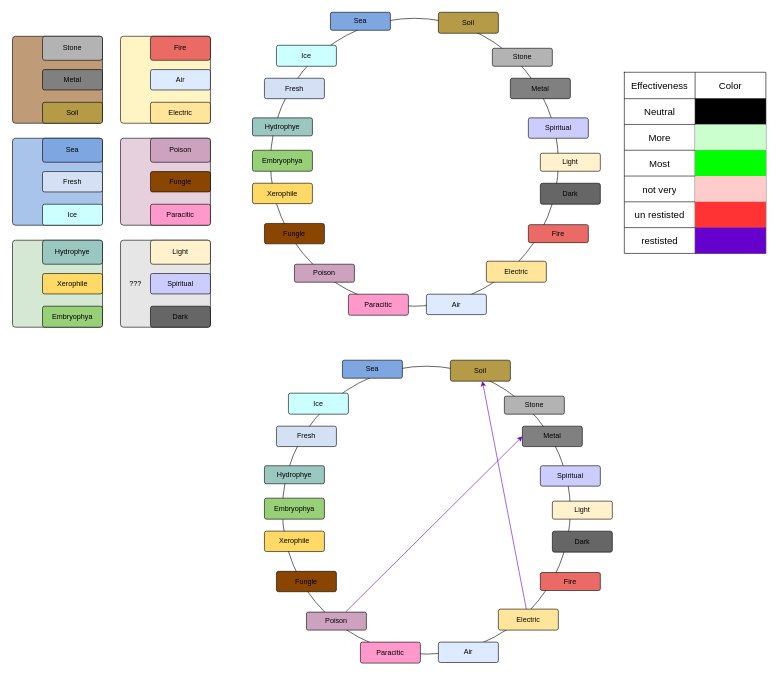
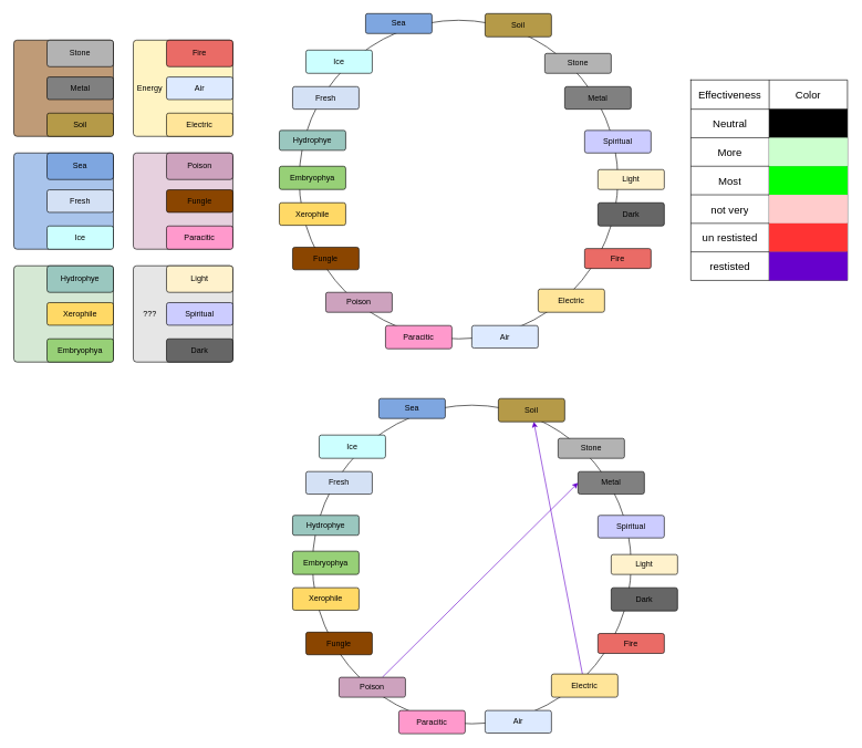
  <mxCell id="0" />
  <mxCell id="1" parent="0" />
  <mxCell id="2" value="" style="ellipse;whiteSpace=wrap;html=1;aspect=fixed;" vertex="1" parent="1"><mxGeometry x="470" y="610" width="480" height="480" as="geometry" /></mxCell>
  <mxCell id="3" value="" style="rounded=1;absoluteArcSize=1;html=1;arcSize=10;fillColor=#BF9B77;" parent="1" vertex="1"><mxGeometry x="20" y="60" width="150" height="145" as="geometry" /></mxCell>
  <mxCell id="4" value="Stone" style="rounded=1;arcSize=10;whiteSpace=wrap;html=1;align=center;fillColor=#B3B3B3;" parent="3" vertex="1"><mxGeometry x="50" width="100" height="40" as="geometry" /></mxCell>
  <mxCell id="5" value="Soil" style="rounded=1;arcSize=10;whiteSpace=wrap;html=1;align=center;fillColor=#B59A48;" parent="3" vertex="1"><mxGeometry x="50" y="110" width="100" height="35" as="geometry" /></mxCell>
  <mxCell id="6" value="Metal" style="rounded=1;arcSize=10;whiteSpace=wrap;html=1;align=center;fillColor=#808080;" parent="3" vertex="1"><mxGeometry x="50" y="55.5" width="100" height="34" as="geometry" /></mxCell>
  <mxCell id="7" value="" style="rounded=1;absoluteArcSize=1;html=1;arcSize=10;fillColor=#FFF4C3;" parent="1" vertex="1"><mxGeometry x="200" y="60" width="150" height="145" as="geometry" /></mxCell>
+ <mxCell id="8" value="Energy" style="html=1;shape=mxgraph.er.anchor;whiteSpace=wrap;" parent="7" vertex="1"><mxGeometry width="50" height="145" as="geometry" /></mxCell>
  <mxCell id="9" value="Fire" style="rounded=1;arcSize=10;whiteSpace=wrap;html=1;align=center;fillColor=#EA6B66;" parent="7" vertex="1"><mxGeometry x="50" width="100" height="40" as="geometry" /></mxCell>
  <mxCell id="10" value="Electric" style="rounded=1;arcSize=10;whiteSpace=wrap;html=1;align=center;fillColor=#FFE599;" parent="7" vertex="1"><mxGeometry x="50" y="110" width="100" height="35" as="geometry" /></mxCell>
  <mxCell id="11" value="Air" style="rounded=1;arcSize=10;whiteSpace=wrap;html=1;align=center;fillColor=#DDEAFF;" parent="7" vertex="1"><mxGeometry x="50" y="55.5" width="100" height="34" as="geometry" /></mxCell>
  <mxCell id="12" value="" style="rounded=1;absoluteArcSize=1;html=1;arcSize=10;fillColor=#A9C4EB;" parent="1" vertex="1"><mxGeometry x="20" y="230" width="150" height="145" as="geometry" /></mxCell>
  <mxCell id="13" value="Sea" style="rounded=1;arcSize=10;whiteSpace=wrap;html=1;align=center;fillColor=#7EA6E0;" parent="12" vertex="1"><mxGeometry x="50" width="100" height="40" as="geometry" /></mxCell>
  <mxCell id="14" value="Ice" style="rounded=1;arcSize=10;whiteSpace=wrap;html=1;align=center;fillColor=#CCFFFF;" parent="12" vertex="1"><mxGeometry x="50" y="110" width="100" height="35" as="geometry" /></mxCell>
  <mxCell id="15" value="Fresh" style="rounded=1;arcSize=10;whiteSpace=wrap;html=1;align=center;fillColor=#D4E1F5;" parent="12" vertex="1"><mxGeometry x="50" y="55.5" width="100" height="34" as="geometry" /></mxCell>
  <mxCell id="16" value="" style="rounded=1;absoluteArcSize=1;html=1;arcSize=10;fillColor=#E6D0DE;" parent="1" vertex="1"><mxGeometry x="200" y="230" width="150" height="145" as="geometry" /></mxCell>
  <mxCell id="17" value="Poison" style="rounded=1;arcSize=10;whiteSpace=wrap;html=1;align=center;fillColor=#CDA2BE;" parent="16" vertex="1"><mxGeometry x="50" width="100" height="40" as="geometry" /></mxCell>
  <mxCell id="18" value="Paracitic" style="rounded=1;arcSize=10;whiteSpace=wrap;html=1;align=center;fillColor=#FF99CC;" parent="16" vertex="1"><mxGeometry x="50" y="110" width="100" height="35" as="geometry" /></mxCell>
  <mxCell id="19" value="Fungle" style="rounded=1;arcSize=10;whiteSpace=wrap;html=1;align=center;fillColor=#8A4500;" parent="16" vertex="1"><mxGeometry x="50" y="55.5" width="100" height="34" as="geometry" /></mxCell>
  <mxCell id="20" value="" style="rounded=1;absoluteArcSize=1;html=1;arcSize=10;fillColor=#D5E8D4;" parent="1" vertex="1"><mxGeometry x="20" y="400" width="150" height="145" as="geometry" /></mxCell>
  <mxCell id="21" value="Hydrophye" style="rounded=1;arcSize=10;whiteSpace=wrap;html=1;align=center;fillColor=#9AC7BF;" parent="20" vertex="1"><mxGeometry x="50" width="100" height="40" as="geometry" /></mxCell>
  <mxCell id="22" value="Embryophya" style="rounded=1;arcSize=10;whiteSpace=wrap;html=1;align=center;fillColor=#97D077;" parent="20" vertex="1"><mxGeometry x="50" y="110" width="100" height="35" as="geometry" /></mxCell>
  <mxCell id="23" value="Xerophile" style="rounded=1;arcSize=10;whiteSpace=wrap;html=1;align=center;fillColor=#FFD966;" parent="20" vertex="1"><mxGeometry x="50" y="55.5" width="100" height="34" as="geometry" /></mxCell>
  <mxCell id="24" value="" style="rounded=1;absoluteArcSize=1;html=1;arcSize=10;fillColor=#E6E6E6;" parent="1" vertex="1"><mxGeometry x="200" y="400" width="150" height="145" as="geometry" /></mxCell>
  <mxCell id="25" value="???" style="html=1;shape=mxgraph.er.anchor;whiteSpace=wrap;" parent="24" vertex="1"><mxGeometry width="50" height="145" as="geometry" /></mxCell>
  <mxCell id="26" value="Light" style="rounded=1;arcSize=10;whiteSpace=wrap;html=1;align=center;fillColor=#FFF2CC;" parent="24" vertex="1"><mxGeometry x="50" width="100" height="40" as="geometry" /></mxCell>
  <mxCell id="27" value="Dark" style="rounded=1;arcSize=10;whiteSpace=wrap;html=1;align=center;fillColor=#666666;" parent="24" vertex="1"><mxGeometry x="50" y="110" width="100" height="35" as="geometry" /></mxCell>
  <mxCell id="28" value="Spiritual" style="rounded=1;arcSize=10;whiteSpace=wrap;html=1;align=center;fillColor=#CCCCFF;" parent="24" vertex="1"><mxGeometry x="50" y="55.5" width="100" height="34" as="geometry" /></mxCell>
  <mxCell id="29" value="Stone" style="rounded=1;arcSize=10;whiteSpace=wrap;html=1;align=center;fillColor=#B3B3B3;" vertex="1" parent="1"><mxGeometry x="840" y="660" width="100" height="30" as="geometry" /></mxCell>
  <mxCell id="30" value="Metal" style="rounded=1;arcSize=10;whiteSpace=wrap;html=1;align=center;fillColor=#808080;" vertex="1" parent="1"><mxGeometry x="870" y="710" width="100" height="34" as="geometry" /></mxCell>
  <mxCell id="31" value="Soil" style="rounded=1;arcSize=10;whiteSpace=wrap;html=1;align=center;fillColor=#B59A48;" vertex="1" parent="1"><mxGeometry x="750" y="600" width="100" height="35" as="geometry" /></mxCell>
  <mxCell id="32" value="Sea" style="rounded=1;arcSize=10;whiteSpace=wrap;html=1;align=center;fillColor=#7EA6E0;" vertex="1" parent="1"><mxGeometry x="570" y="600" width="100" height="30" as="geometry" /></mxCell>
  <mxCell id="33" value="Fresh" style="rounded=1;arcSize=10;whiteSpace=wrap;html=1;align=center;fillColor=#D4E1F5;" vertex="1" parent="1"><mxGeometry x="460" y="710" width="100" height="34" as="geometry" /></mxCell>
  <mxCell id="34" value="Ice" style="rounded=1;arcSize=10;whiteSpace=wrap;html=1;align=center;fillColor=#CCFFFF;" vertex="1" parent="1"><mxGeometry x="480" y="655" width="100" height="35" as="geometry" /></mxCell>
  <mxCell id="35" value="Hydrophye" style="rounded=1;arcSize=10;whiteSpace=wrap;html=1;align=center;fillColor=#9AC7BF;" vertex="1" parent="1"><mxGeometry x="440" y="776" width="100" height="30" as="geometry" /></mxCell>
  <mxCell id="36" value="Xerophile" style="rounded=1;arcSize=10;whiteSpace=wrap;html=1;align=center;fillColor=#FFD966;" vertex="1" parent="1"><mxGeometry x="440" y="885" width="100" height="34" as="geometry" /></mxCell>
  <mxCell id="37" value="Embryophya" style="rounded=1;arcSize=10;whiteSpace=wrap;html=1;align=center;fillColor=#97D077;" vertex="1" parent="1"><mxGeometry x="440" y="830" width="100" height="35" as="geometry" /></mxCell>
  <mxCell id="38" value="Fire" style="rounded=1;arcSize=10;whiteSpace=wrap;html=1;align=center;fillColor=#EA6B66;" vertex="1" parent="1"><mxGeometry x="900" y="954" width="100" height="30" as="geometry" /></mxCell>
  <mxCell id="39" value="Air" style="rounded=1;arcSize=10;whiteSpace=wrap;html=1;align=center;fillColor=#DDEAFF;" vertex="1" parent="1"><mxGeometry x="730" y="1070" width="100" height="34" as="geometry" /></mxCell>
  <mxCell id="40" style="rounded=0;orthogonalLoop=1;jettySize=auto;html=1;strokeColor=#6600CC;" edge="1" parent="1" source="41" target="31"><mxGeometry relative="1" as="geometry" /></mxCell>
  <mxCell id="41" value="Electric" style="rounded=1;arcSize=10;whiteSpace=wrap;html=1;align=center;fillColor=#FFE599;" vertex="1" parent="1"><mxGeometry x="830" y="1015" width="100" height="35" as="geometry" /></mxCell>
  <mxCell id="42" style="rounded=0;orthogonalLoop=1;jettySize=auto;html=1;entryX=0;entryY=0.5;entryDx=0;entryDy=0;strokeColor=#6600CC;" edge="1" parent="1" source="43" target="30"><mxGeometry relative="1" as="geometry" /></mxCell>
  <mxCell id="43" value="Poison" style="rounded=1;arcSize=10;whiteSpace=wrap;html=1;align=center;fillColor=#CDA2BE;" vertex="1" parent="1"><mxGeometry x="510" y="1020" width="100" height="30" as="geometry" /></mxCell>
  <mxCell id="44" value="Fungle" style="rounded=1;arcSize=10;whiteSpace=wrap;html=1;align=center;fillColor=#8A4500;" vertex="1" parent="1"><mxGeometry x="460" y="952" width="100" height="34" as="geometry" /></mxCell>
  <mxCell id="45" value="Paracitic" style="rounded=1;arcSize=10;whiteSpace=wrap;html=1;align=center;fillColor=#FF99CC;" vertex="1" parent="1"><mxGeometry x="600" y="1070" width="100" height="35" as="geometry" /></mxCell>
  <mxCell id="46" value="Light" style="rounded=1;arcSize=10;whiteSpace=wrap;html=1;align=center;fillColor=#FFF2CC;" vertex="1" parent="1"><mxGeometry x="920" y="835" width="100" height="30" as="geometry" /></mxCell>
  <mxCell id="47" value="Spiritual" style="rounded=1;arcSize=10;whiteSpace=wrap;html=1;align=center;fillColor=#CCCCFF;" vertex="1" parent="1"><mxGeometry x="900" y="776" width="100" height="34" as="geometry" /></mxCell>
  <mxCell id="48" value="Dark" style="rounded=1;arcSize=10;whiteSpace=wrap;html=1;align=center;fillColor=#666666;" vertex="1" parent="1"><mxGeometry x="920" y="885" width="100" height="35" as="geometry" /></mxCell>
  <mxCell id="49" value="" style="shape=table;startSize=0;container=1;collapsible=0;childLayout=tableLayout;fontSize=16;" vertex="1" parent="1"><mxGeometry x="1040" y="120" width="236" height="302" as="geometry" /></mxCell>
  <mxCell id="50" value="" style="shape=tableRow;horizontal=0;startSize=0;swimlaneHead=0;swimlaneBody=0;strokeColor=inherit;top=0;left=0;bottom=0;right=0;collapsible=0;dropTarget=0;fillColor=none;points=[[0,0.5],[1,0.5]];portConstraint=eastwest;fontSize=16;" vertex="1" parent="49"><mxGeometry width="236" height="44" as="geometry" /></mxCell>
  <mxCell id="51" value="Effectiveness" style="shape=partialRectangle;html=1;whiteSpace=wrap;connectable=0;strokeColor=inherit;overflow=hidden;fillColor=none;top=0;left=0;bottom=0;right=0;pointerEvents=1;fontSize=16;" vertex="1" parent="50"><mxGeometry width="118" height="44" as="geometry"><mxRectangle width="118" height="44" as="alternateBounds" /></mxGeometry></mxCell>
  <mxCell id="52" value="Color" style="shape=partialRectangle;html=1;whiteSpace=wrap;connectable=0;strokeColor=inherit;overflow=hidden;fillColor=none;top=0;left=0;bottom=0;right=0;pointerEvents=1;fontSize=16;" vertex="1" parent="50"><mxGeometry x="118" width="118" height="44" as="geometry"><mxRectangle width="118" height="44" as="alternateBounds" /></mxGeometry></mxCell>
  <mxCell id="53" value="" style="shape=tableRow;horizontal=0;startSize=0;swimlaneHead=0;swimlaneBody=0;strokeColor=inherit;top=0;left=0;bottom=0;right=0;collapsible=0;dropTarget=0;fillColor=none;points=[[0,0.5],[1,0.5]];portConstraint=eastwest;fontSize=16;" vertex="1" parent="49"><mxGeometry y="44" width="236" height="43" as="geometry" /></mxCell>
  <mxCell id="54" value="Neutral" style="shape=partialRectangle;html=1;whiteSpace=wrap;connectable=0;strokeColor=inherit;overflow=hidden;fillColor=none;top=0;left=0;bottom=0;right=0;pointerEvents=1;fontSize=16;" vertex="1" parent="53"><mxGeometry width="118" height="43" as="geometry"><mxRectangle width="118" height="43" as="alternateBounds" /></mxGeometry></mxCell>
  <mxCell id="55" value="" style="shape=partialRectangle;html=1;whiteSpace=wrap;connectable=0;strokeColor=inherit;overflow=hidden;fillColor=#000000;top=0;left=0;bottom=0;right=0;pointerEvents=1;fontSize=16;" vertex="1" parent="53"><mxGeometry x="118" width="118" height="43" as="geometry"><mxRectangle width="118" height="43" as="alternateBounds" /></mxGeometry></mxCell>
  <mxCell id="56" style="shape=tableRow;horizontal=0;startSize=0;swimlaneHead=0;swimlaneBody=0;strokeColor=inherit;top=0;left=0;bottom=0;right=0;collapsible=0;dropTarget=0;fillColor=none;points=[[0,0.5],[1,0.5]];portConstraint=eastwest;fontSize=16;" vertex="1" parent="49"><mxGeometry y="87" width="236" height="43" as="geometry" /></mxCell>
  <mxCell id="57" value="More" style="shape=partialRectangle;html=1;whiteSpace=wrap;connectable=0;strokeColor=inherit;overflow=hidden;fillColor=none;top=0;left=0;bottom=0;right=0;pointerEvents=1;fontSize=16;" vertex="1" parent="56"><mxGeometry width="118" height="43" as="geometry"><mxRectangle width="118" height="43" as="alternateBounds" /></mxGeometry></mxCell>
  <mxCell id="58" style="shape=partialRectangle;html=1;whiteSpace=wrap;connectable=0;strokeColor=inherit;overflow=hidden;fillColor=#CCFFCE;top=0;left=0;bottom=0;right=0;pointerEvents=1;fontSize=16;" vertex="1" parent="56"><mxGeometry x="118" width="118" height="43" as="geometry"><mxRectangle width="118" height="43" as="alternateBounds" /></mxGeometry></mxCell>
  <mxCell id="59" style="shape=tableRow;horizontal=0;startSize=0;swimlaneHead=0;swimlaneBody=0;strokeColor=inherit;top=0;left=0;bottom=0;right=0;collapsible=0;dropTarget=0;fillColor=none;points=[[0,0.5],[1,0.5]];portConstraint=eastwest;fontSize=16;" vertex="1" parent="49"><mxGeometry y="130" width="236" height="43" as="geometry" /></mxCell>
  <mxCell id="60" value="Most" style="shape=partialRectangle;html=1;whiteSpace=wrap;connectable=0;strokeColor=inherit;overflow=hidden;fillColor=none;top=0;left=0;bottom=0;right=0;pointerEvents=1;fontSize=16;" vertex="1" parent="59"><mxGeometry width="118" height="43" as="geometry"><mxRectangle width="118" height="43" as="alternateBounds" /></mxGeometry></mxCell>
  <mxCell id="61" style="shape=partialRectangle;html=1;whiteSpace=wrap;connectable=0;strokeColor=inherit;overflow=hidden;fillColor=#00FF00;top=0;left=0;bottom=0;right=0;pointerEvents=1;fontSize=16;" vertex="1" parent="59"><mxGeometry x="118" width="118" height="43" as="geometry"><mxRectangle width="118" height="43" as="alternateBounds" /></mxGeometry></mxCell>
  <mxCell id="62" style="shape=tableRow;horizontal=0;startSize=0;swimlaneHead=0;swimlaneBody=0;strokeColor=inherit;top=0;left=0;bottom=0;right=0;collapsible=0;dropTarget=0;fillColor=none;points=[[0,0.5],[1,0.5]];portConstraint=eastwest;fontSize=16;" vertex="1" parent="49"><mxGeometry y="173" width="236" height="43" as="geometry" /></mxCell>
  <mxCell id="63" value="not very" style="shape=partialRectangle;html=1;whiteSpace=wrap;connectable=0;strokeColor=inherit;overflow=hidden;fillColor=none;top=0;left=0;bottom=0;right=0;pointerEvents=1;fontSize=16;" vertex="1" parent="62"><mxGeometry width="118" height="43" as="geometry"><mxRectangle width="118" height="43" as="alternateBounds" /></mxGeometry></mxCell>
  <mxCell id="64" style="shape=partialRectangle;html=1;whiteSpace=wrap;connectable=0;strokeColor=inherit;overflow=hidden;fillColor=#FFCCCC;top=0;left=0;bottom=0;right=0;pointerEvents=1;fontSize=16;" vertex="1" parent="62"><mxGeometry x="118" width="118" height="43" as="geometry"><mxRectangle width="118" height="43" as="alternateBounds" /></mxGeometry></mxCell>
  <mxCell id="65" style="shape=tableRow;horizontal=0;startSize=0;swimlaneHead=0;swimlaneBody=0;strokeColor=inherit;top=0;left=0;bottom=0;right=0;collapsible=0;dropTarget=0;fillColor=none;points=[[0,0.5],[1,0.5]];portConstraint=eastwest;fontSize=16;" vertex="1" parent="49"><mxGeometry y="216" width="236" height="43" as="geometry" /></mxCell>
  <mxCell id="66" value="un restisted" style="shape=partialRectangle;html=1;whiteSpace=wrap;connectable=0;strokeColor=inherit;overflow=hidden;fillColor=none;top=0;left=0;bottom=0;right=0;pointerEvents=1;fontSize=16;" vertex="1" parent="65"><mxGeometry width="118" height="43" as="geometry"><mxRectangle width="118" height="43" as="alternateBounds" /></mxGeometry></mxCell>
  <mxCell id="67" style="shape=partialRectangle;html=1;whiteSpace=wrap;connectable=0;strokeColor=inherit;overflow=hidden;fillColor=#FF3333;top=0;left=0;bottom=0;right=0;pointerEvents=1;fontSize=16;" vertex="1" parent="65"><mxGeometry x="118" width="118" height="43" as="geometry"><mxRectangle width="118" height="43" as="alternateBounds" /></mxGeometry></mxCell>
  <mxCell id="68" style="shape=tableRow;horizontal=0;startSize=0;swimlaneHead=0;swimlaneBody=0;strokeColor=inherit;top=0;left=0;bottom=0;right=0;collapsible=0;dropTarget=0;fillColor=none;points=[[0,0.5],[1,0.5]];portConstraint=eastwest;fontSize=16;" vertex="1" parent="49"><mxGeometry y="259" width="236" height="43" as="geometry" /></mxCell>
  <mxCell id="69" value="restisted" style="shape=partialRectangle;html=1;whiteSpace=wrap;connectable=0;strokeColor=inherit;overflow=hidden;fillColor=none;top=0;left=0;bottom=0;right=0;pointerEvents=1;fontSize=16;" vertex="1" parent="68"><mxGeometry width="118" height="43" as="geometry"><mxRectangle width="118" height="43" as="alternateBounds" /></mxGeometry></mxCell>
  <mxCell id="70" style="shape=partialRectangle;html=1;whiteSpace=wrap;connectable=0;strokeColor=inherit;overflow=hidden;fillColor=#6600CC;top=0;left=0;bottom=0;right=0;pointerEvents=1;fontSize=16;" vertex="1" parent="68"><mxGeometry x="118" width="118" height="43" as="geometry"><mxRectangle width="118" height="43" as="alternateBounds" /></mxGeometry></mxCell>
  <mxCell id="71" value="" style="ellipse;whiteSpace=wrap;html=1;aspect=fixed;" vertex="1" parent="1"><mxGeometry x="450" y="30" width="480" height="480" as="geometry" /></mxCell>
  <mxCell id="72" value="Stone" style="rounded=1;arcSize=10;whiteSpace=wrap;html=1;align=center;fillColor=#B3B3B3;" vertex="1" parent="1"><mxGeometry x="820" y="80" width="100" height="30" as="geometry" /></mxCell>
  <mxCell id="73" value="Metal" style="rounded=1;arcSize=10;whiteSpace=wrap;html=1;align=center;fillColor=#808080;" vertex="1" parent="1"><mxGeometry x="850" y="130" width="100" height="34" as="geometry" /></mxCell>
  <mxCell id="74" value="Soil" style="rounded=1;arcSize=10;whiteSpace=wrap;html=1;align=center;fillColor=#B59A48;" vertex="1" parent="1"><mxGeometry x="730" y="20" width="100" height="35" as="geometry" /></mxCell>
  <mxCell id="75" value="Sea" style="rounded=1;arcSize=10;whiteSpace=wrap;html=1;align=center;fillColor=#7EA6E0;" vertex="1" parent="1"><mxGeometry x="550" y="20" width="100" height="30" as="geometry" /></mxCell>
  <mxCell id="76" value="Fresh" style="rounded=1;arcSize=10;whiteSpace=wrap;html=1;align=center;fillColor=#D4E1F5;" vertex="1" parent="1"><mxGeometry x="440" y="130" width="100" height="34" as="geometry" /></mxCell>
  <mxCell id="77" value="Ice" style="rounded=1;arcSize=10;whiteSpace=wrap;html=1;align=center;fillColor=#CCFFFF;" vertex="1" parent="1"><mxGeometry x="460" y="75" width="100" height="35" as="geometry" /></mxCell>
  <mxCell id="78" value="Hydrophye" style="rounded=1;arcSize=10;whiteSpace=wrap;html=1;align=center;fillColor=#9AC7BF;" vertex="1" parent="1"><mxGeometry x="420" y="196" width="100" height="30" as="geometry" /></mxCell>
  <mxCell id="79" value="Xerophile" style="rounded=1;arcSize=10;whiteSpace=wrap;html=1;align=center;fillColor=#FFD966;" vertex="1" parent="1"><mxGeometry x="420" y="305" width="100" height="34" as="geometry" /></mxCell>
  <mxCell id="80" value="Embryophya" style="rounded=1;arcSize=10;whiteSpace=wrap;html=1;align=center;fillColor=#97D077;" vertex="1" parent="1"><mxGeometry x="420" y="250" width="100" height="35" as="geometry" /></mxCell>
  <mxCell id="81" value="Fire" style="rounded=1;arcSize=10;whiteSpace=wrap;html=1;align=center;fillColor=#EA6B66;" vertex="1" parent="1"><mxGeometry x="880" y="374" width="100" height="30" as="geometry" /></mxCell>
  <mxCell id="82" value="Air" style="rounded=1;arcSize=10;whiteSpace=wrap;html=1;align=center;fillColor=#DDEAFF;" vertex="1" parent="1"><mxGeometry x="710" y="490" width="100" height="34" as="geometry" /></mxCell>
  <mxCell id="83" value="Electric" style="rounded=1;arcSize=10;whiteSpace=wrap;html=1;align=center;fillColor=#FFE599;" vertex="1" parent="1"><mxGeometry x="810" y="435" width="100" height="35" as="geometry" /></mxCell>
  <mxCell id="84" value="Poison" style="rounded=1;arcSize=10;whiteSpace=wrap;html=1;align=center;fillColor=#CDA2BE;" vertex="1" parent="1"><mxGeometry x="490" y="440" width="100" height="30" as="geometry" /></mxCell>
  <mxCell id="85" value="Fungle" style="rounded=1;arcSize=10;whiteSpace=wrap;html=1;align=center;fillColor=#8A4500;" vertex="1" parent="1"><mxGeometry x="440" y="372" width="100" height="34" as="geometry" /></mxCell>
  <mxCell id="86" value="Paracitic" style="rounded=1;arcSize=10;whiteSpace=wrap;html=1;align=center;fillColor=#FF99CC;" vertex="1" parent="1"><mxGeometry x="580" y="490" width="100" height="35" as="geometry" /></mxCell>
  <mxCell id="87" value="Light" style="rounded=1;arcSize=10;whiteSpace=wrap;html=1;align=center;fillColor=#FFF2CC;" vertex="1" parent="1"><mxGeometry x="900" y="255" width="100" height="30" as="geometry" /></mxCell>
  <mxCell id="88" value="Spiritual" style="rounded=1;arcSize=10;whiteSpace=wrap;html=1;align=center;fillColor=#CCCCFF;" vertex="1" parent="1"><mxGeometry x="880" y="196" width="100" height="34" as="geometry" /></mxCell>
  <mxCell id="89" value="Dark" style="rounded=1;arcSize=10;whiteSpace=wrap;html=1;align=center;fillColor=#666666;" vertex="1" parent="1"><mxGeometry x="900" y="305" width="100" height="35" as="geometry" /></mxCell>
